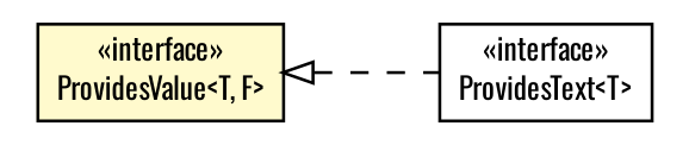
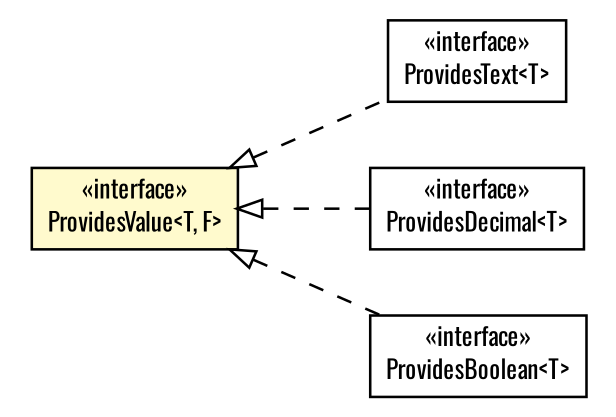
  digraph {
    fontname=Oswald
    nodesep=0.25
    rankdir=LR
    ranksep=0.5
    node [fontcolor=black fontname=Oswald fontsize=10.0 shape=plaintext]
    edge [arrowtail=empty dir=back fontname=Oswald fontsize=10 headport=p labelfontname=arial labelfontsize=10 style=dashed tailport=p]
    n1 [label=<<table title="org.turbogwt.mvp.databind.client.property.ProvidesValue" border="0" cellborder="1" cellspacing="0" cellpadding="2" port="p" bgcolor="lemonChiffon" href="./ProvidesValue.html"> 		<tr><td><table border="0" cellspacing="0" cellpadding="1"> <tr><td align="center" balign="center"> &#171;interface&#187; </td></tr> <tr><td align="center" balign="center"> ProvidesValue&lt;T, F&gt; </td></tr> 		</table></td></tr> 		</table>>]
    n2 [label=<<table title="org.turbogwt.mvp.databind.client.property.ProvidesText" border="0" cellborder="1" cellspacing="0" cellpadding="2" port="p" href="./ProvidesText.html"> 		<tr><td><table border="0" cellspacing="0" cellpadding="1"> <tr><td align="center" balign="center"> &#171;interface&#187; </td></tr> <tr><td align="center" balign="center"> ProvidesText&lt;T&gt; </td></tr> 		</table></td></tr> 		</table>>]
+   n3 [label=<<table title="org.turbogwt.mvp.databind.client.property.ProvidesDecimal" border="0" cellborder="1" cellspacing="0" cellpadding="2" port="p" href="./ProvidesDecimal.html"> 		<tr><td><table border="0" cellspacing="0" cellpadding="1"> <tr><td align="center" balign="center"> &#171;interface&#187; </td></tr> <tr><td align="center" balign="center"> ProvidesDecimal&lt;T&gt; </td></tr> 		</table></td></tr> 		</table>>]
+   n4 [label=<<table title="org.turbogwt.mvp.databind.client.property.ProvidesBoolean" border="0" cellborder="1" cellspacing="0" cellpadding="2" port="p" href="./ProvidesBoolean.html"> 		<tr><td><table border="0" cellspacing="0" cellpadding="1"> <tr><td align="center" balign="center"> &#171;interface&#187; </td></tr> <tr><td align="center" balign="center"> ProvidesBoolean&lt;T&gt; </td></tr> 		</table></td></tr> 		</table>>]
    n1 -> n2
+   n1 -> n3
+   n1 -> n4
  }
